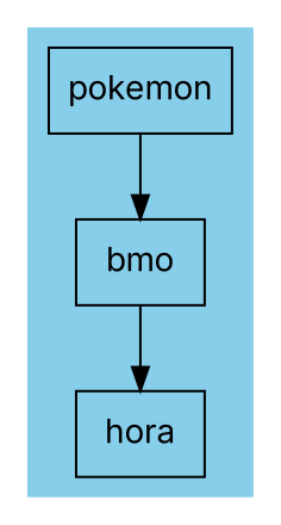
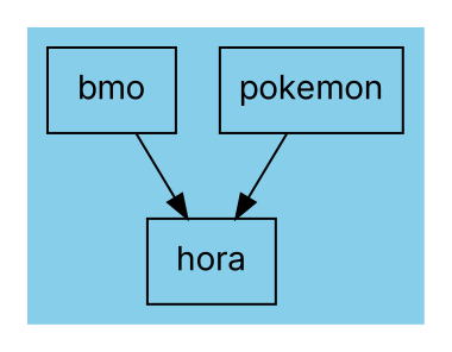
  digraph {
    fontname=Inter
    node [fontname=Inter shape=box]
    edge [fontname=Inter]
    n1 [label=pokemon]
    n2 [label=bmo]
    n3 [label=hora]
    subgraph cluster_1 {
      color=skyblue
      style=filled
      n1
      n2
      n3
    }
-   n1 -> n2
+   n1 -> n3
    n2 -> n3
  }
